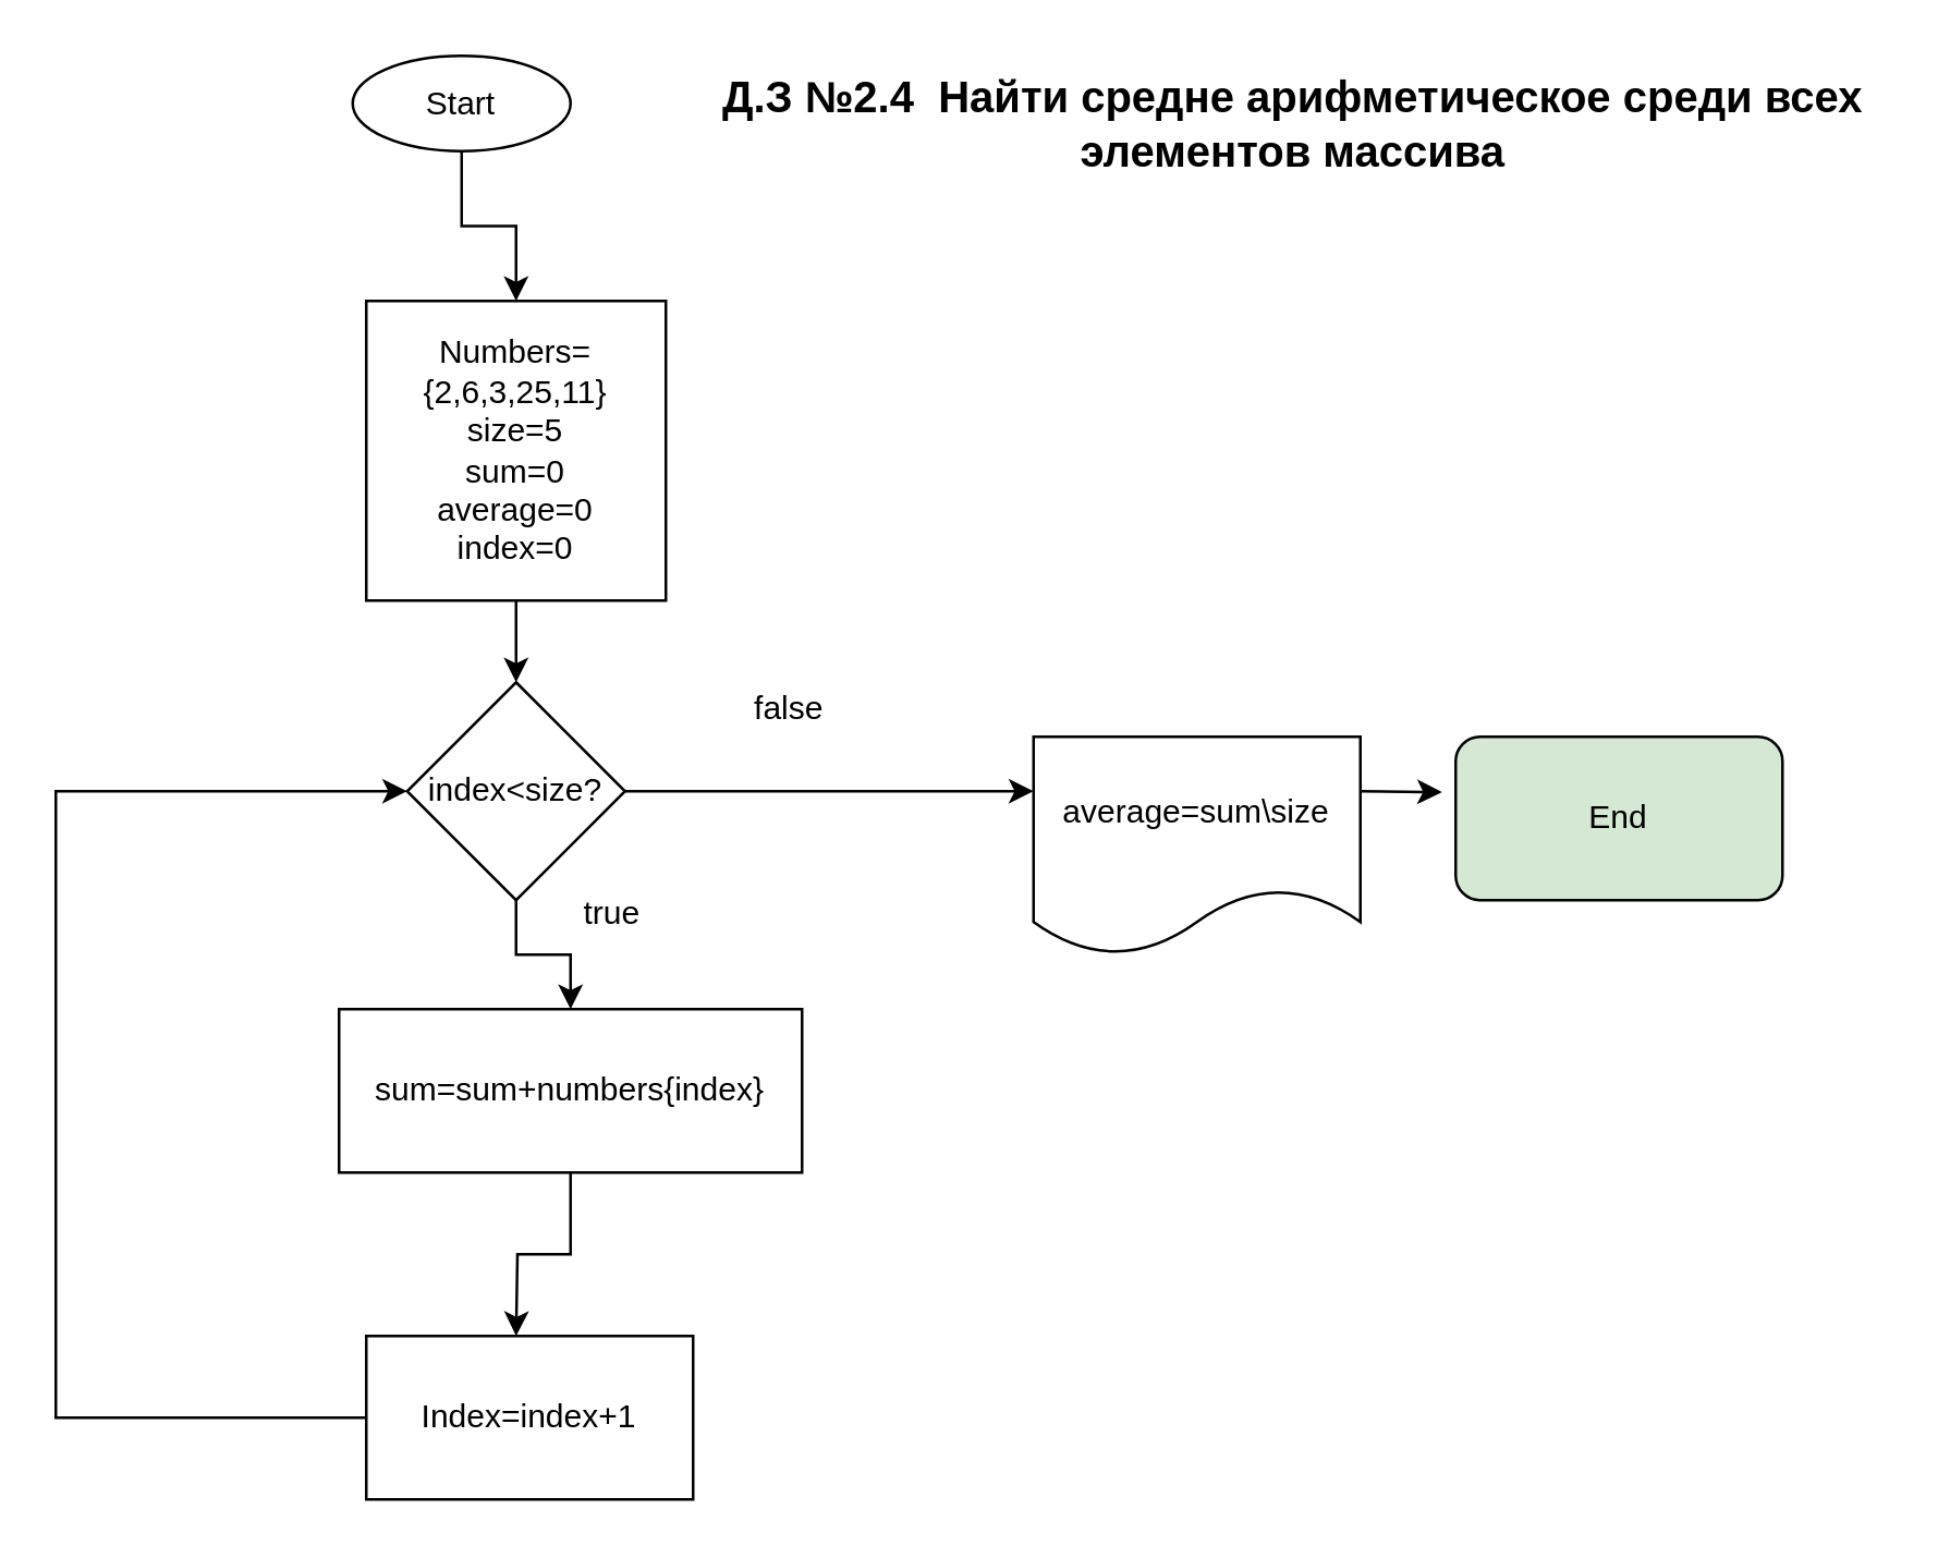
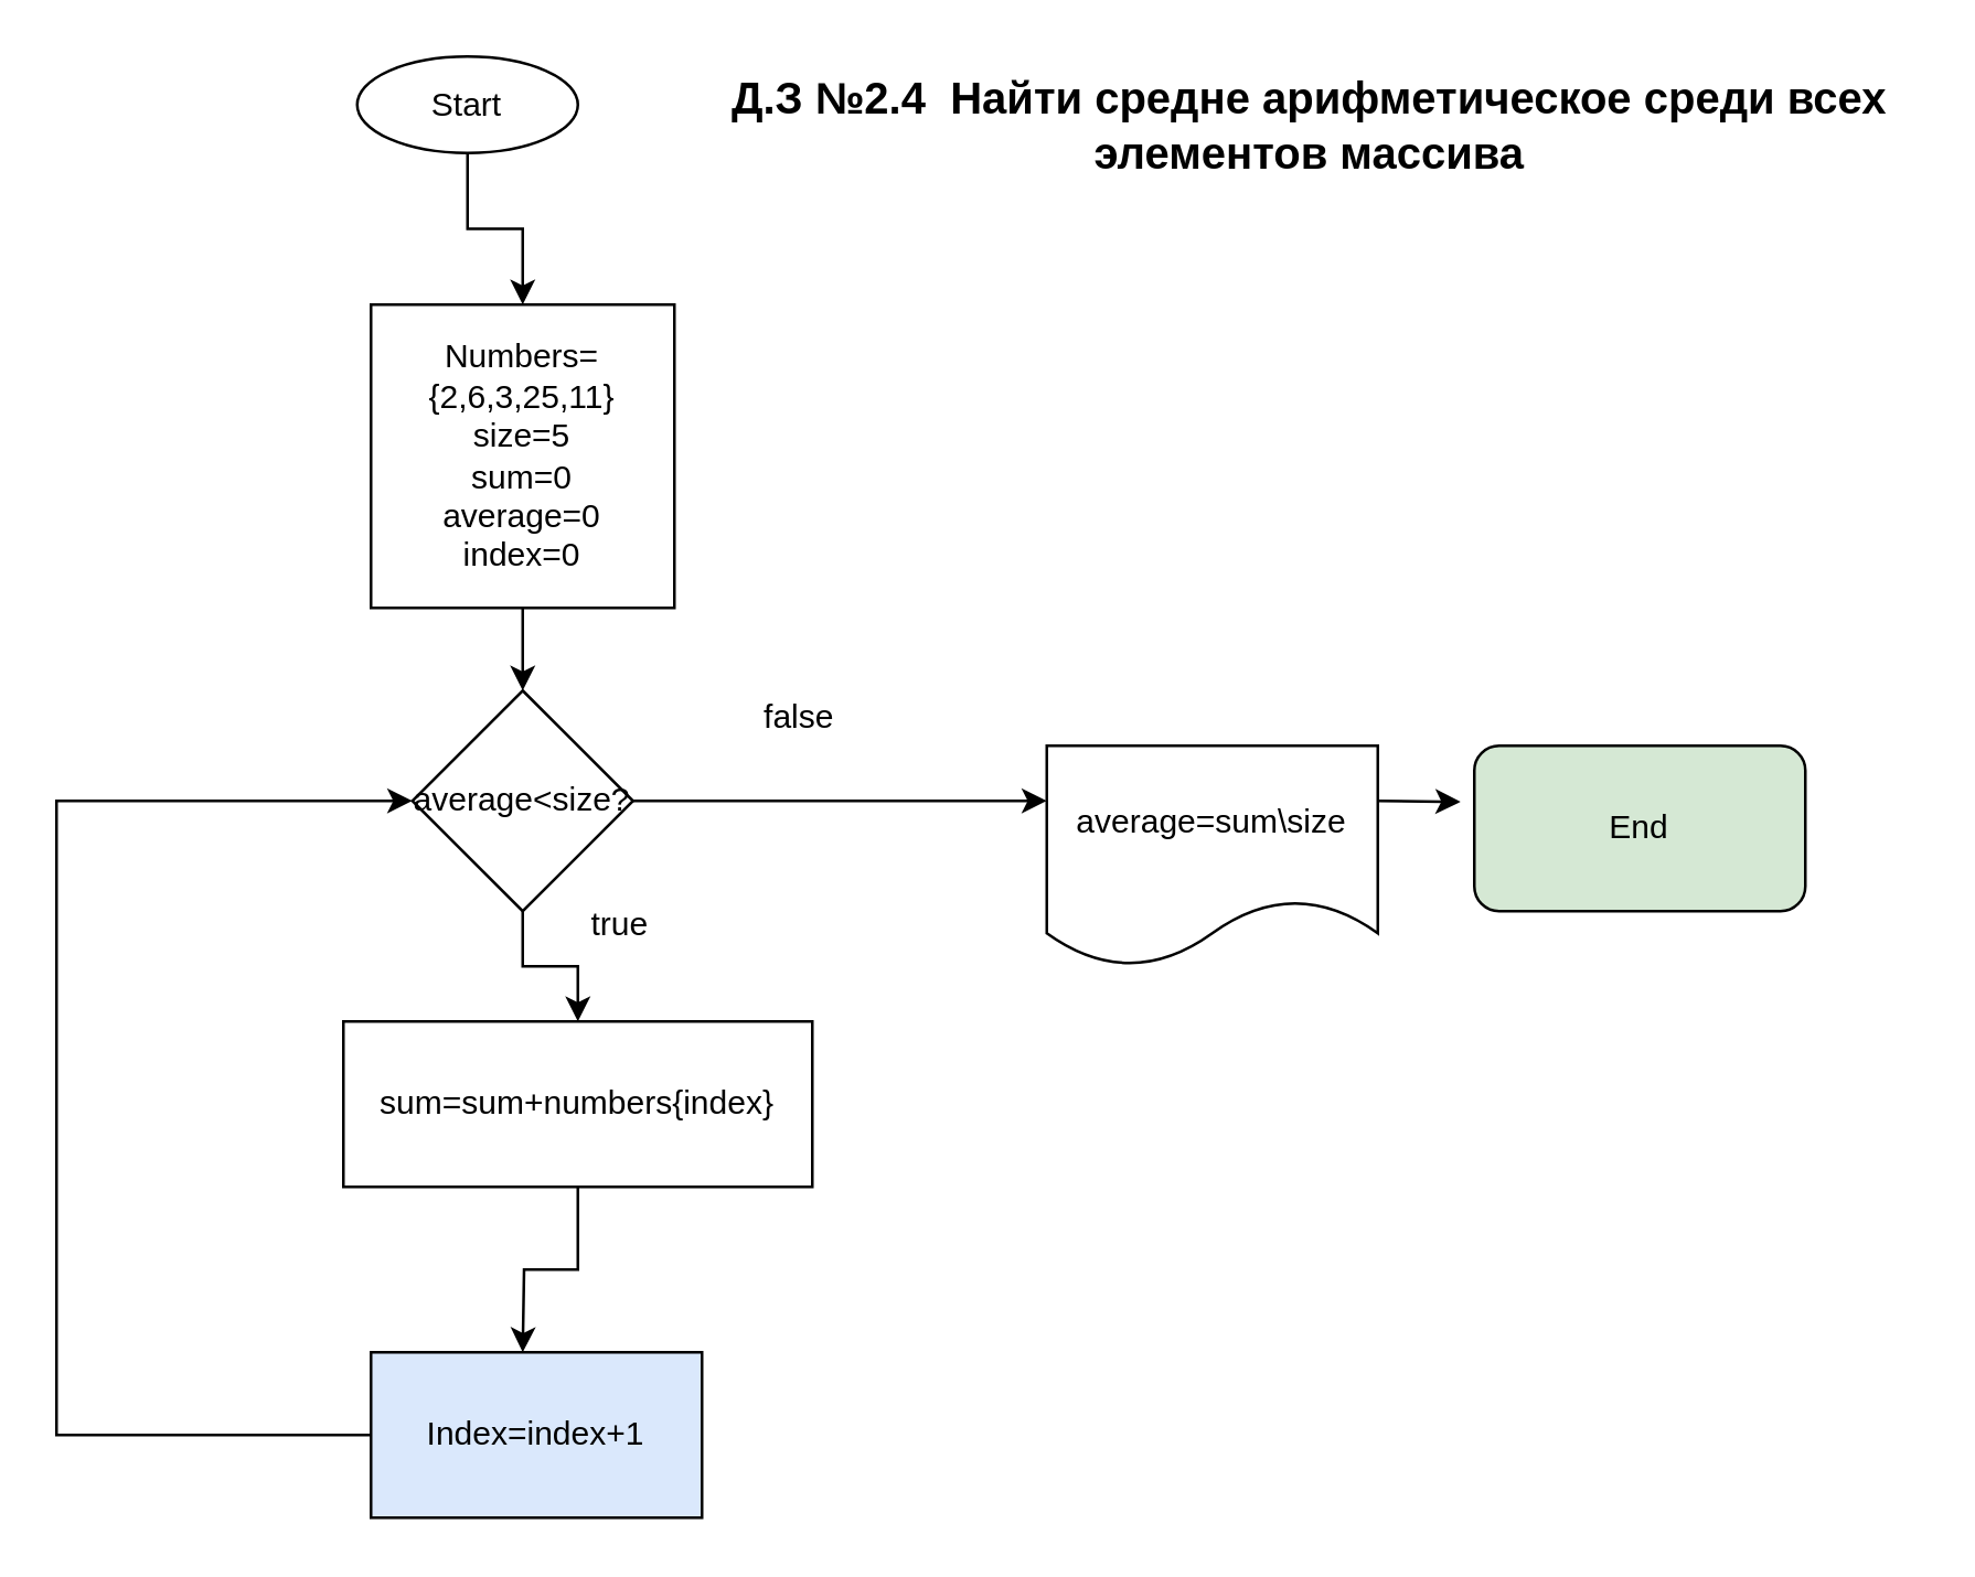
  <mxCell id="0" />
  <mxCell id="1" parent="0" />
  <mxCell id="2" style="edgeStyle=orthogonalEdgeStyle;rounded=0;orthogonalLoop=1;jettySize=auto;html=1;entryX=0.5;entryY=0;entryDx=0;entryDy=0;" edge="1" parent="1" source="3" target="5"><mxGeometry relative="1" as="geometry" /></mxCell>
  <mxCell id="3" value="Start" style="ellipse;whiteSpace=wrap;html=1;" vertex="1" parent="1"><mxGeometry x="129" y="20" width="80" height="35" as="geometry" /></mxCell>
  <mxCell id="4" style="edgeStyle=orthogonalEdgeStyle;rounded=0;orthogonalLoop=1;jettySize=auto;html=1;exitX=0.5;exitY=1;exitDx=0;exitDy=0;entryX=0.5;entryY=0;entryDx=0;entryDy=0;" edge="1" parent="1" source="5" target="8"><mxGeometry relative="1" as="geometry" /></mxCell>
  <mxCell id="5" value="Numbers= {2,6,3,25,11}&lt;br&gt;size=5&lt;br&gt;sum=0&lt;br&gt;average=0&lt;br&gt;index=0" style="whiteSpace=wrap;html=1;aspect=fixed;" vertex="1" parent="1"><mxGeometry x="134" y="110" width="110" height="110" as="geometry" /></mxCell>
  <mxCell id="6" style="edgeStyle=orthogonalEdgeStyle;rounded=0;orthogonalLoop=1;jettySize=auto;html=1;exitX=0.5;exitY=1;exitDx=0;exitDy=0;entryX=0.5;entryY=0;entryDx=0;entryDy=0;" edge="1" parent="1" source="8" target="10"><mxGeometry relative="1" as="geometry" /></mxCell>
  <mxCell id="7" style="edgeStyle=none;rounded=0;orthogonalLoop=1;jettySize=auto;html=1;exitX=1;exitY=0.5;exitDx=0;exitDy=0;entryX=0;entryY=0.25;entryDx=0;entryDy=0;" edge="1" parent="1" source="8" target="14"><mxGeometry relative="1" as="geometry" /></mxCell>
- <mxCell id="8" value="index&amp;lt;size?" style="rhombus;whiteSpace=wrap;html=1;" vertex="1" parent="1"><mxGeometry x="149" y="250" width="80" height="80" as="geometry" /></mxCell>
+ <mxCell id="8" value="average&amp;lt;size?" style="rhombus;whiteSpace=wrap;html=1;" vertex="1" parent="1"><mxGeometry x="149" y="250" width="80" height="80" as="geometry" /></mxCell>
  <mxCell id="9" style="edgeStyle=orthogonalEdgeStyle;rounded=0;orthogonalLoop=1;jettySize=auto;html=1;exitX=0.5;exitY=1;exitDx=0;exitDy=0;" edge="1" parent="1" source="10"><mxGeometry relative="1" as="geometry"><mxPoint x="189" y="490" as="targetPoint" /></mxGeometry></mxCell>
  <mxCell id="10" value="sum=sum+numbers{index}" style="rounded=0;whiteSpace=wrap;html=1;" vertex="1" parent="1"><mxGeometry x="124" y="370" width="170" height="60" as="geometry" /></mxCell>
  <mxCell id="11" style="edgeStyle=orthogonalEdgeStyle;rounded=0;orthogonalLoop=1;jettySize=auto;html=1;exitX=0;exitY=0.5;exitDx=0;exitDy=0;" edge="1" parent="1" source="12" target="8"><mxGeometry relative="1" as="geometry"><mxPoint x="19" y="300" as="targetPoint" /><Array as="points"><mxPoint x="20" y="520" /><mxPoint x="20" y="290" /></Array></mxGeometry></mxCell>
- <mxCell id="12" value="Index=index+1" style="rounded=0;whiteSpace=wrap;html=1;" vertex="1" parent="1"><mxGeometry x="134" y="490" width="120" height="60" as="geometry" /></mxCell>
+ <mxCell id="12" value="Index=index+1" style="rounded=0;whiteSpace=wrap;html=1;fillColor=#dae8fc;" vertex="1" parent="1"><mxGeometry x="134" y="490" width="120" height="60" as="geometry" /></mxCell>
  <mxCell id="13" style="edgeStyle=none;rounded=0;orthogonalLoop=1;jettySize=auto;html=1;exitX=1;exitY=0.25;exitDx=0;exitDy=0;" edge="1" parent="1" source="14"><mxGeometry relative="1" as="geometry"><mxPoint x="529" y="290.333" as="targetPoint" /></mxGeometry></mxCell>
  <mxCell id="14" value="average=sum\size" style="shape=document;whiteSpace=wrap;html=1;boundedLbl=1;" vertex="1" parent="1"><mxGeometry x="379" y="270" width="120" height="80" as="geometry" /></mxCell>
  <mxCell id="15" value="true" style="text;html=1;align=center;verticalAlign=middle;resizable=0;points=[];autosize=1;strokeColor=none;fillColor=none;" vertex="1" parent="1"><mxGeometry x="204" y="320" width="40" height="30" as="geometry" /></mxCell>
  <mxCell id="16" value="End" style="rounded=1;whiteSpace=wrap;html=1;fillColor=#d5e8d4;" vertex="1" parent="1"><mxGeometry x="534" y="270" width="120" height="60" as="geometry" /></mxCell>
  <mxCell id="17" value="&lt;b style=&quot;font-size: 16px;&quot;&gt;Д.З №2.4&amp;nbsp; Найти средне арифметическое среди всех&lt;br&gt;элементов массива&lt;/b&gt;" style="text;html=1;align=center;verticalAlign=middle;resizable=0;points=[];autosize=1;strokeColor=none;fillColor=none;" vertex="1" parent="1"><mxGeometry x="254" y="20" width="440" height="50" as="geometry" /></mxCell>
  <mxCell id="18" value="false" style="text;html=1;align=center;verticalAlign=middle;resizable=0;points=[];autosize=1;strokeColor=none;fillColor=none;" vertex="1" parent="1"><mxGeometry x="264" y="245" width="50" height="30" as="geometry" /></mxCell>
